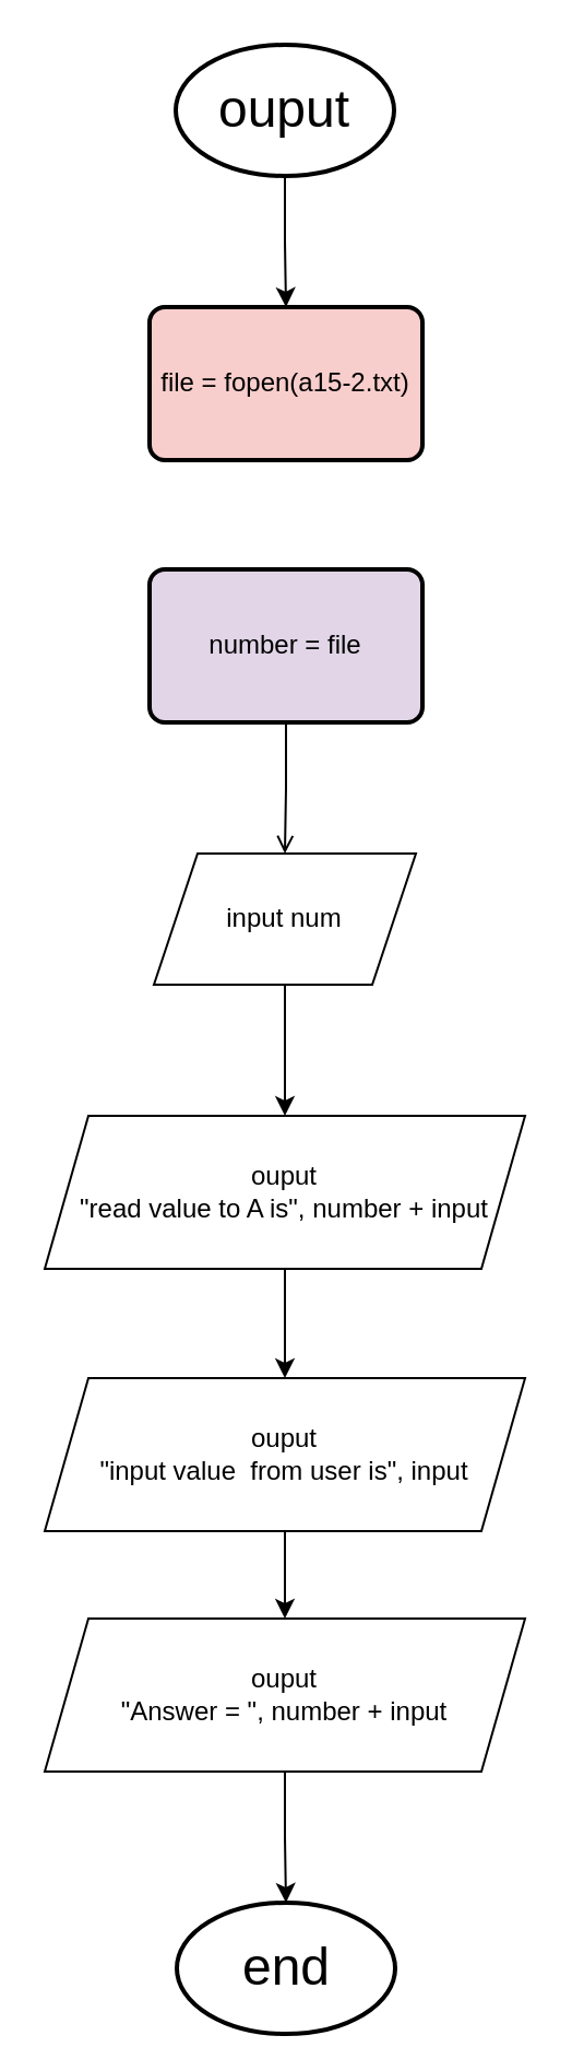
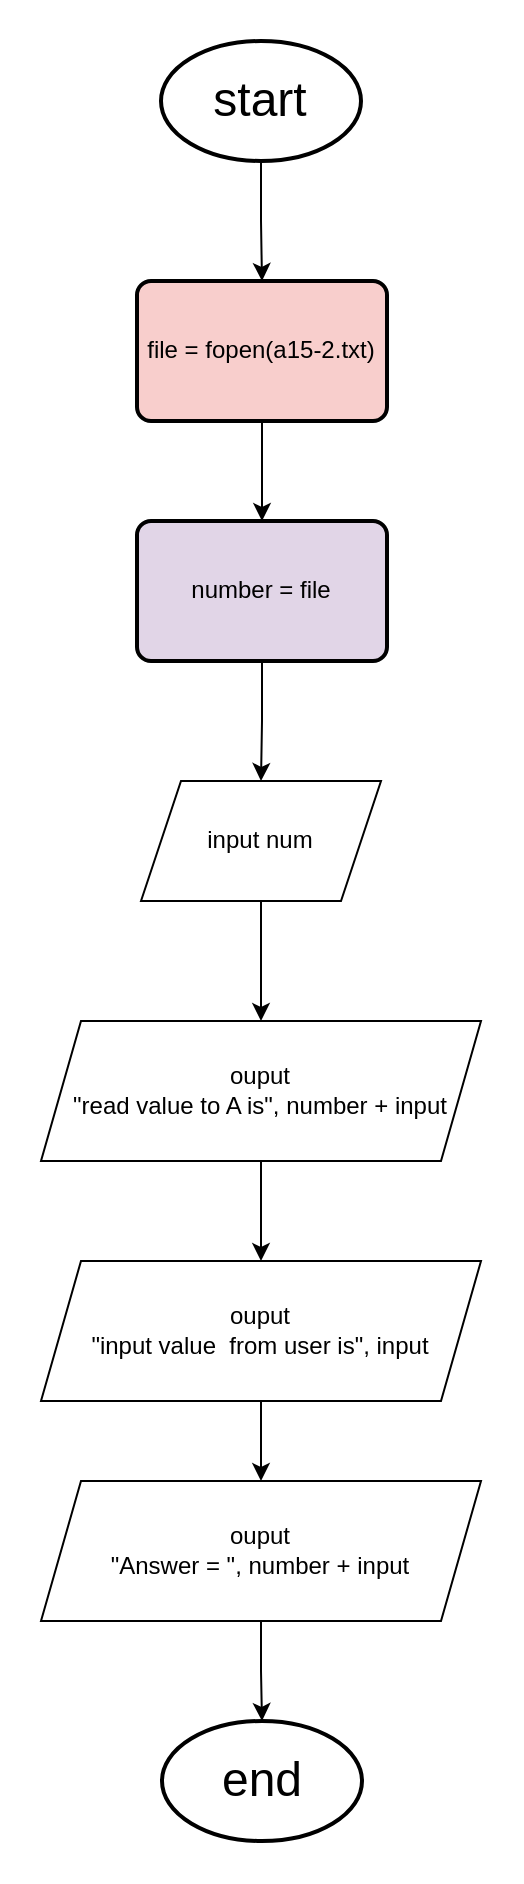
  <mxCell id="0" />
  <mxCell id="1" parent="0" />
  <mxCell id="2" style="edgeStyle=orthogonalEdgeStyle;rounded=0;orthogonalLoop=1;jettySize=auto;html=1;entryX=0.5;entryY=0;entryDx=0;entryDy=0;" edge="1" parent="1" source="3" target="6"><mxGeometry relative="1" as="geometry" /></mxCell>
- <mxCell id="3" value="&lt;font style=&quot;font-size: 24px;&quot;&gt;ouput&lt;/font&gt;" style="strokeWidth=2;html=1;shape=mxgraph.flowchart.start_1;whiteSpace=wrap;" vertex="1" parent="1"><mxGeometry x="80" y="20" width="100" height="60" as="geometry" /></mxCell>
- <mxCell id="4" value="&lt;font style=&quot;font-size: 24px;&quot;&gt;end&lt;/font&gt;" style="strokeWidth=2;html=1;shape=mxgraph.flowchart.start_1;whiteSpace=wrap;" vertex="1" parent="1"><mxGeometry x="80.5" y="870" width="100" height="60" as="geometry" /></mxCell>
+ <mxCell id="3" value="&lt;font style=&quot;font-size: 24px;&quot;&gt;start&lt;/font&gt;" style="strokeWidth=2;html=1;shape=mxgraph.flowchart.start_1;whiteSpace=wrap;" vertex="1" parent="1"><mxGeometry x="80" y="20" width="100" height="60" as="geometry" /></mxCell>
+ <mxCell id="4" value="&lt;font style=&quot;font-size: 24px;&quot;&gt;end&lt;/font&gt;" style="strokeWidth=2;html=1;shape=mxgraph.flowchart.start_1;whiteSpace=wrap;" vertex="1" parent="1"><mxGeometry x="80.5" y="860" width="100" height="60" as="geometry" /></mxCell>
+ <mxCell id="5" style="edgeStyle=orthogonalEdgeStyle;rounded=0;orthogonalLoop=1;jettySize=auto;html=1;entryX=0.5;entryY=0;entryDx=0;entryDy=0;" edge="1" parent="1" source="6" target="8"><mxGeometry relative="1" as="geometry" /></mxCell>
  <mxCell id="6" value="file = fopen(a15-2.txt)" style="rounded=1;whiteSpace=wrap;html=1;absoluteArcSize=1;arcSize=14;strokeWidth=2;fillColor=#f8cecc;" vertex="1" parent="1"><mxGeometry x="68" y="140" width="125" height="70" as="geometry" /></mxCell>
- <mxCell id="7" style="edgeStyle=orthogonalEdgeStyle;rounded=0;orthogonalLoop=1;jettySize=auto;html=1;entryX=0.5;entryY=0;entryDx=0;entryDy=0;endArrow=open;" edge="1" parent="1" source="8" target="10"><mxGeometry relative="1" as="geometry" /></mxCell>
+ <mxCell id="7" style="edgeStyle=orthogonalEdgeStyle;rounded=0;orthogonalLoop=1;jettySize=auto;html=1;entryX=0.5;entryY=0;entryDx=0;entryDy=0;" edge="1" parent="1" source="8" target="10"><mxGeometry relative="1" as="geometry" /></mxCell>
  <mxCell id="8" value="number = file" style="rounded=1;whiteSpace=wrap;html=1;absoluteArcSize=1;arcSize=14;strokeWidth=2;fillColor=#e1d5e7;" vertex="1" parent="1"><mxGeometry x="68" y="260" width="125" height="70" as="geometry" /></mxCell>
  <mxCell id="9" style="edgeStyle=orthogonalEdgeStyle;rounded=0;orthogonalLoop=1;jettySize=auto;html=1;entryX=0.5;entryY=0;entryDx=0;entryDy=0;" edge="1" parent="1" source="10" target="12"><mxGeometry relative="1" as="geometry" /></mxCell>
  <mxCell id="10" value="input num" style="shape=parallelogram;perimeter=parallelogramPerimeter;whiteSpace=wrap;html=1;fixedSize=1;" vertex="1" parent="1"><mxGeometry x="70" y="390" width="120" height="60" as="geometry" /></mxCell>
  <mxCell id="11" style="edgeStyle=orthogonalEdgeStyle;rounded=0;orthogonalLoop=1;jettySize=auto;html=1;entryX=0.5;entryY=0;entryDx=0;entryDy=0;" edge="1" parent="1" source="12" target="14"><mxGeometry relative="1" as="geometry" /></mxCell>
  <mxCell id="12" value="ouput&lt;br&gt;&quot;read value to A is&quot;, number + input" style="shape=parallelogram;perimeter=parallelogramPerimeter;whiteSpace=wrap;html=1;fixedSize=1;" vertex="1" parent="1"><mxGeometry x="20" y="510" width="220" height="70" as="geometry" /></mxCell>
  <mxCell id="13" style="edgeStyle=orthogonalEdgeStyle;rounded=0;orthogonalLoop=1;jettySize=auto;html=1;entryX=0.5;entryY=0;entryDx=0;entryDy=0;" edge="1" parent="1" source="14" target="15"><mxGeometry relative="1" as="geometry" /></mxCell>
  <mxCell id="14" value="ouput&lt;br&gt;&quot;input value&amp;nbsp; from user is&quot;, input" style="shape=parallelogram;perimeter=parallelogramPerimeter;whiteSpace=wrap;html=1;fixedSize=1;" vertex="1" parent="1"><mxGeometry x="20" y="630" width="220" height="70" as="geometry" /></mxCell>
  <mxCell id="15" value="ouput&lt;br&gt;&quot;Answer = &quot;, number + input" style="shape=parallelogram;perimeter=parallelogramPerimeter;whiteSpace=wrap;html=1;fixedSize=1;" vertex="1" parent="1"><mxGeometry x="20" y="740" width="220" height="70" as="geometry" /></mxCell>
  <mxCell id="16" style="edgeStyle=orthogonalEdgeStyle;rounded=0;orthogonalLoop=1;jettySize=auto;html=1;entryX=0.5;entryY=0;entryDx=0;entryDy=0;entryPerimeter=0;" edge="1" parent="1" source="15" target="4"><mxGeometry relative="1" as="geometry" /></mxCell>
